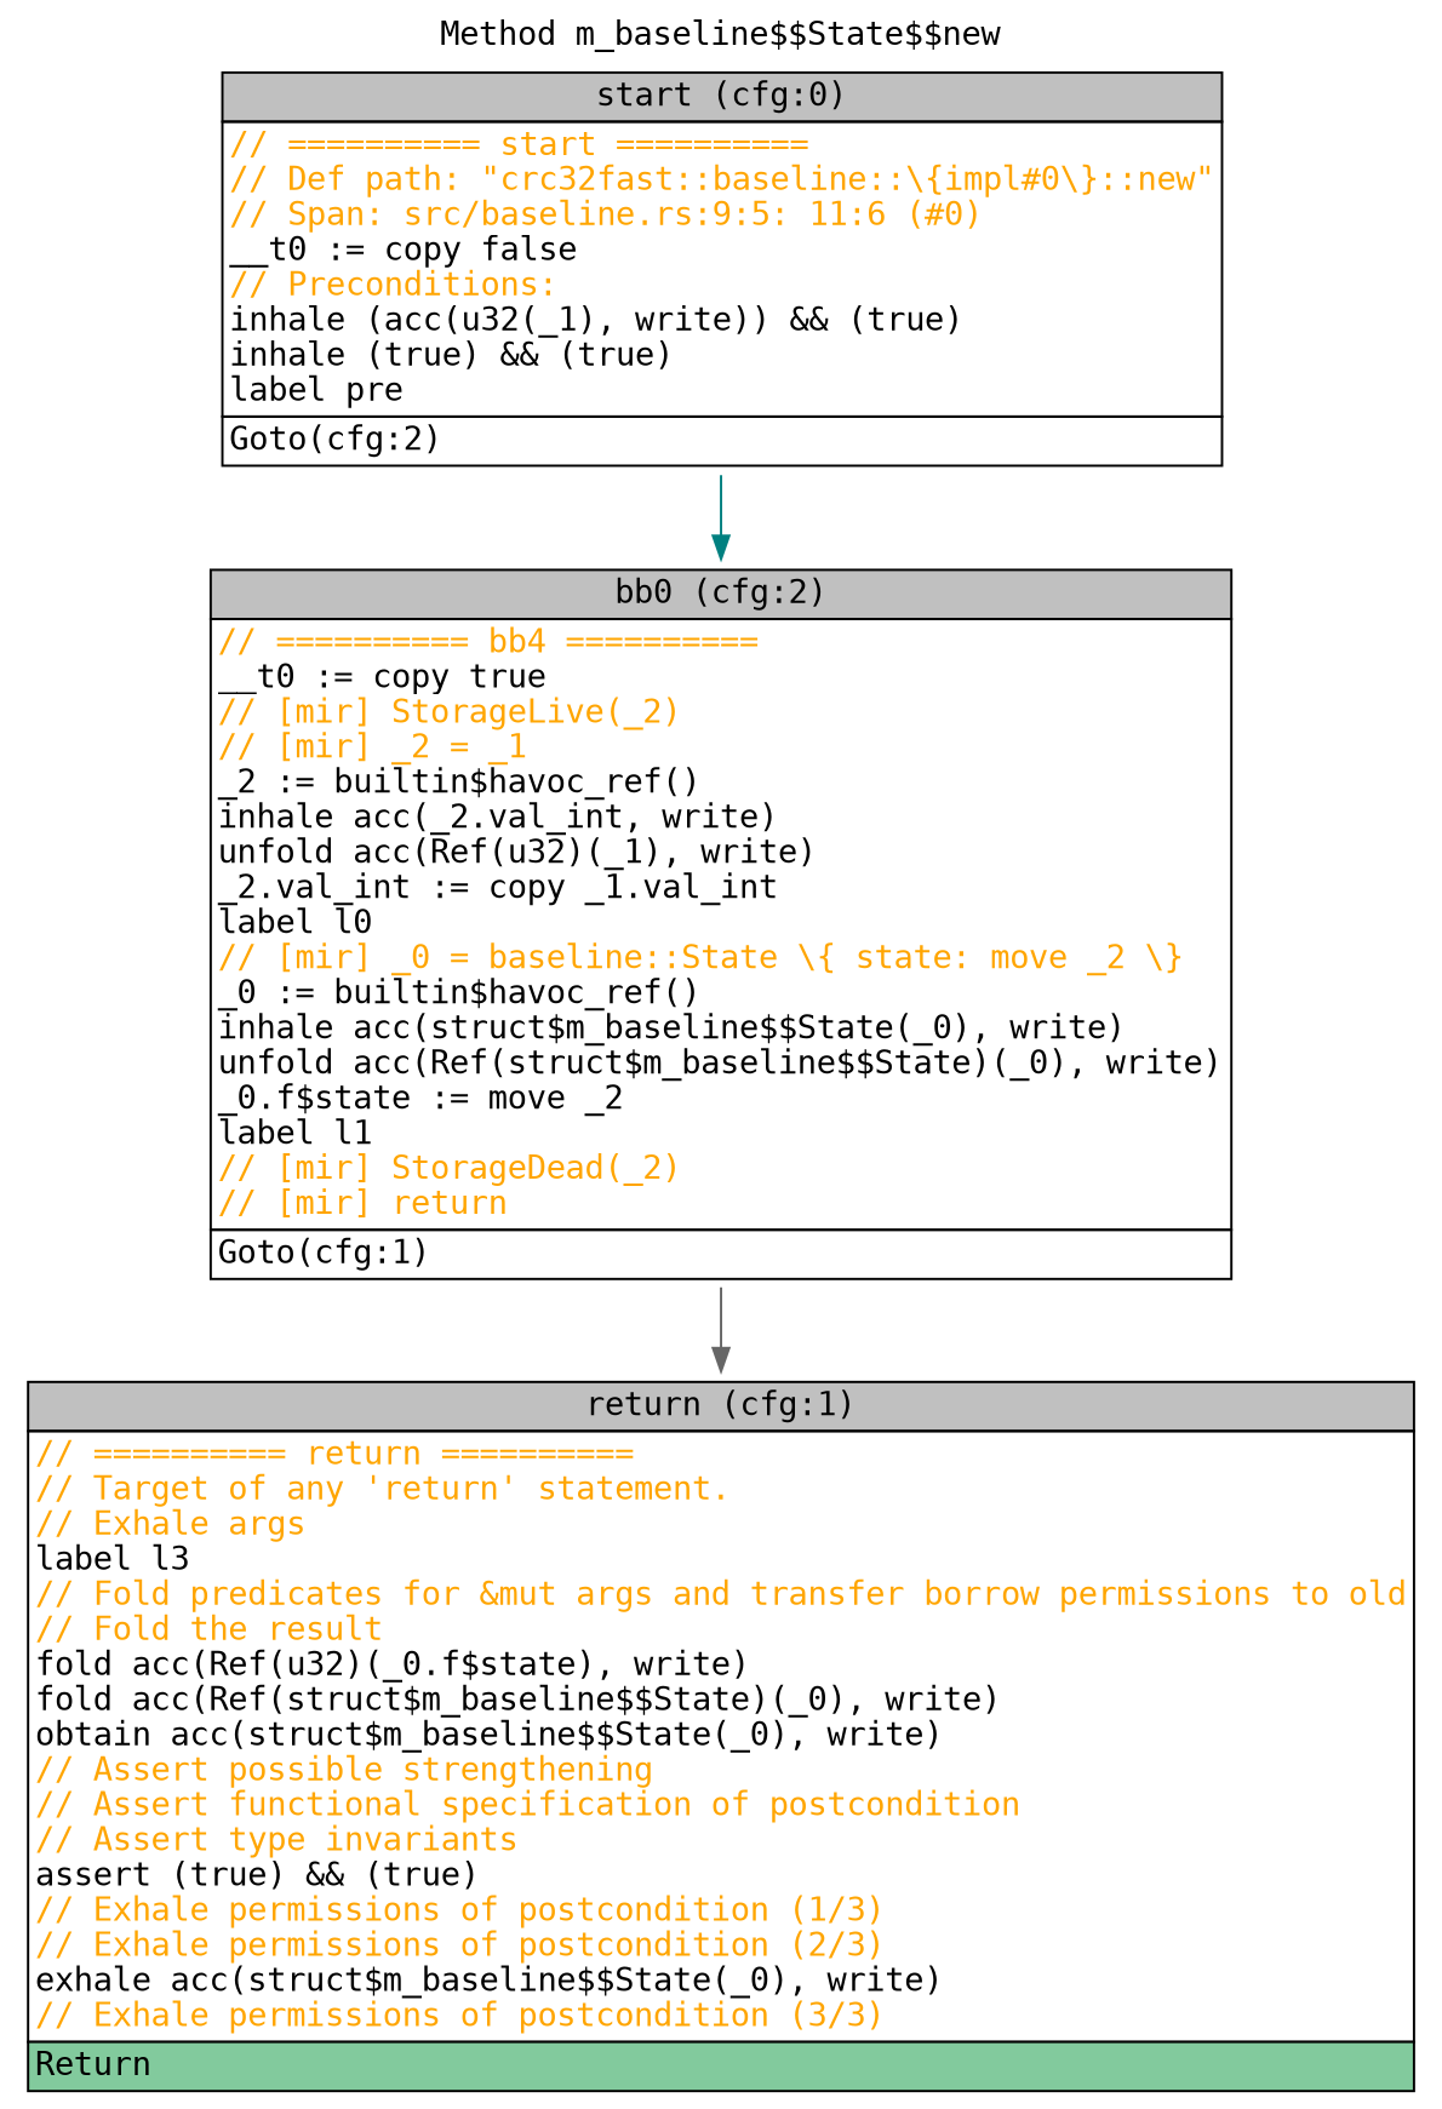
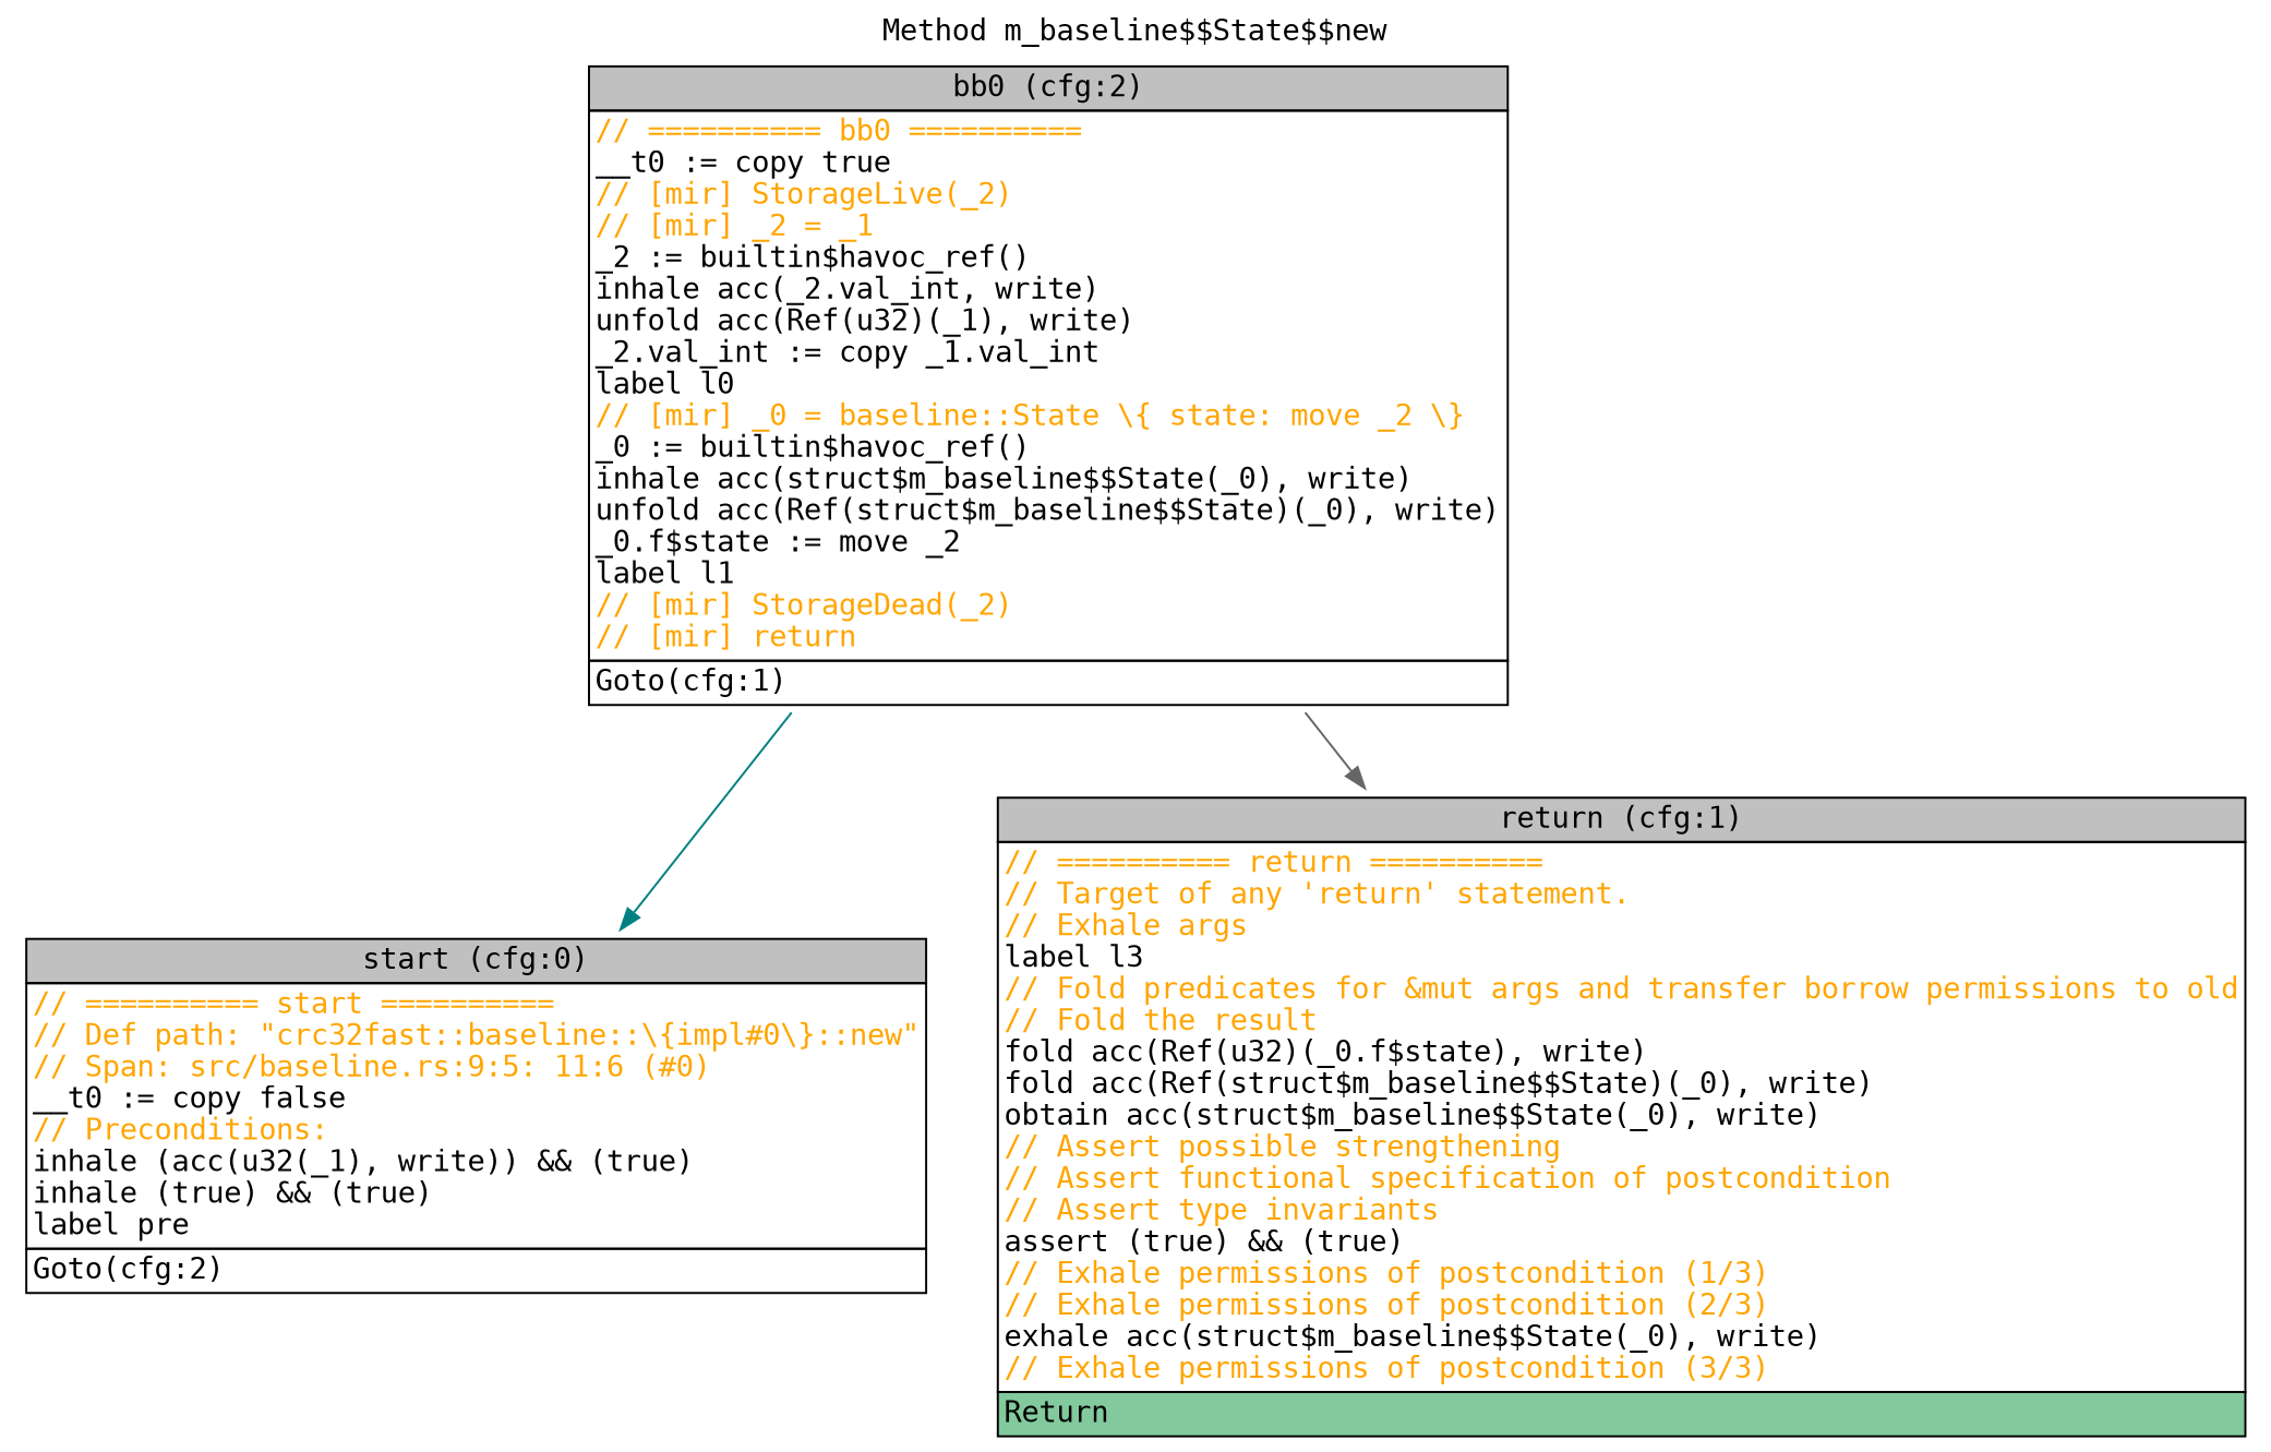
  digraph {
    fontname=monospace
    label="Method m_baseline$$State$$new"
    labelloc=t
    node [fontname=monospace shape=none]
    edge [fontname=monospace]
    n1 [label=<<table border="0" cellborder="1" cellspacing="0"><tr><td bgcolor="gray" align="center">start (cfg:0)</td></tr><tr><td align="left" balign="left"><font color="orange">// ========== start ==========</font><br/><font color="orange">// Def path: "crc32fast::baseline::\{impl#0\}::new"</font><br/><font color="orange">// Span: src/baseline.rs:9:5: 11:6 (#0)</font><br/>__t0 := copy false<br/><font color="orange">// Preconditions:</font><br/>inhale (acc(u32(_1), write)) &amp;&amp; (true)<br/>inhale (true) &amp;&amp; (true)<br/>label pre</td></tr><tr><td align="left">Goto(cfg:2)<br/></td></tr></table>>]
-   n2 [label=<<table border="0" cellborder="1" cellspacing="0"><tr><td bgcolor="gray" align="center">bb0 (cfg:2)</td></tr><tr><td align="left" balign="left"><font color="orange">// ========== bb4 ==========</font><br/>__t0 := copy true<br/><font color="orange">// [mir] StorageLive(_2)</font><br/><font color="orange">// [mir] _2 = _1</font><br/>_2 := builtin$havoc_ref()<br/>inhale acc(_2.val_int, write)<br/>unfold acc(Ref(u32)(_1), write)<br/>_2.val_int := copy _1.val_int<br/>label l0<br/><font color="orange">// [mir] _0 = baseline::State \{ state: move _2 \}</font><br/>_0 := builtin$havoc_ref()<br/>inhale acc(struct$m_baseline$$State(_0), write)<br/>unfold acc(Ref(struct$m_baseline$$State)(_0), write)<br/>_0.f$state := move _2<br/>label l1<br/><font color="orange">// [mir] StorageDead(_2)</font><br/><font color="orange">// [mir] return</font></td></tr><tr><td align="left">Goto(cfg:1)<br/></td></tr></table>>]
+   n2 [label=<<table border="0" cellborder="1" cellspacing="0"><tr><td bgcolor="gray" align="center">bb0 (cfg:2)</td></tr><tr><td align="left" balign="left"><font color="orange">// ========== bb0 ==========</font><br/>__t0 := copy true<br/><font color="orange">// [mir] StorageLive(_2)</font><br/><font color="orange">// [mir] _2 = _1</font><br/>_2 := builtin$havoc_ref()<br/>inhale acc(_2.val_int, write)<br/>unfold acc(Ref(u32)(_1), write)<br/>_2.val_int := copy _1.val_int<br/>label l0<br/><font color="orange">// [mir] _0 = baseline::State \{ state: move _2 \}</font><br/>_0 := builtin$havoc_ref()<br/>inhale acc(struct$m_baseline$$State(_0), write)<br/>unfold acc(Ref(struct$m_baseline$$State)(_0), write)<br/>_0.f$state := move _2<br/>label l1<br/><font color="orange">// [mir] StorageDead(_2)</font><br/><font color="orange">// [mir] return</font></td></tr><tr><td align="left">Goto(cfg:1)<br/></td></tr></table>>]
    n3 [label=<<table border="0" cellborder="1" cellspacing="0"><tr><td bgcolor="gray" align="center">return (cfg:1)</td></tr><tr><td align="left" balign="left"><font color="orange">// ========== return ==========</font><br/><font color="orange">// Target of any 'return' statement.</font><br/><font color="orange">// Exhale args</font><br/>label l3<br/><font color="orange">// Fold predicates for &amp;mut args and transfer borrow permissions to old</font><br/><font color="orange">// Fold the result</font><br/>fold acc(Ref(u32)(_0.f$state), write)<br/>fold acc(Ref(struct$m_baseline$$State)(_0), write)<br/>obtain acc(struct$m_baseline$$State(_0), write)<br/><font color="orange">// Assert possible strengthening</font><br/><font color="orange">// Assert functional specification of postcondition</font><br/><font color="orange">// Assert type invariants</font><br/>assert (true) &amp;&amp; (true)<br/><font color="orange">// Exhale permissions of postcondition (1/3)</font><br/><font color="orange">// Exhale permissions of postcondition (2/3)</font><br/>exhale acc(struct$m_baseline$$State(_0), write)<br/><font color="orange">// Exhale permissions of postcondition (3/3)</font></td></tr><tr><td align="left" bgcolor="#82CA9D">Return<br/></td></tr></table>>]
-   n1 -> n2 [color=teal]
+   n2 -> n1 [color=teal]
    n2 -> n3 [color=gray40]
  }
